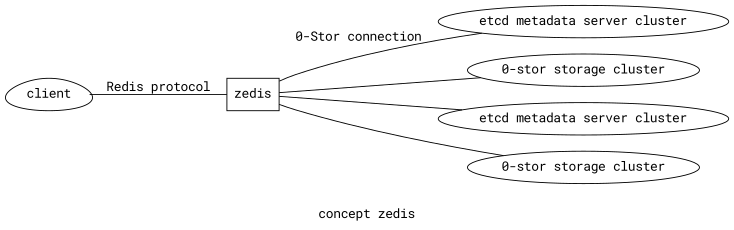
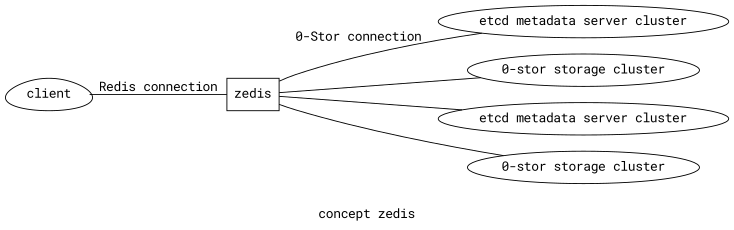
  graph {
    label="concept zedis"
    rankdir=LR
    fontname="Roboto Mono"
    node [fontname="Roboto Mono"]
    edge [fontname="Roboto Mono"]
    n1 [label="etcd metadata server cluster"]
    n2 [label="0-stor storage cluster"]
    n3 [label="etcd metadata server cluster"]
    n4 [label="0-stor storage cluster"]
    n5 [label=client shape=egg]
    n6 [label=zedis shape=rectangle]
    subgraph sub_1 {
      label="Backend clusters"
      subgraph sub_2 {
        label="Cluster 1"
        style=dotted
        n1
        n2
      }
      subgraph sub_3 {
        label="Cluster 2"
        style=dotted
        n3
        n4
      }
    }
-   n5 -- n6 [label="Redis protocol"]
+   n5 -- n6 [label="Redis connection"]
    n6 -- n1 [label="0-Stor connection"]
    n6 -- n2
    n6 -- n3
    n6 -- n4
  }
